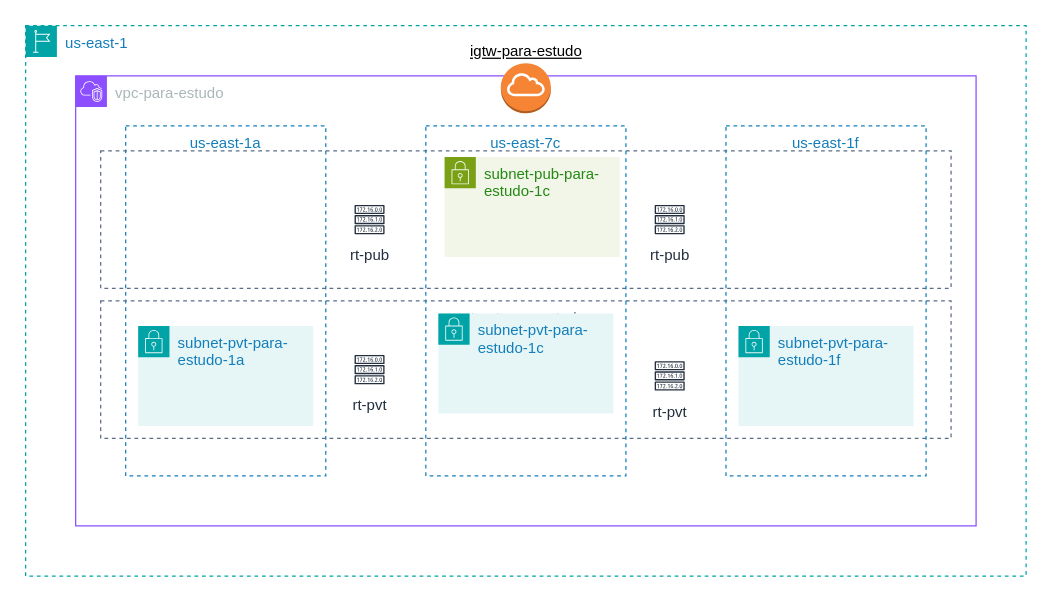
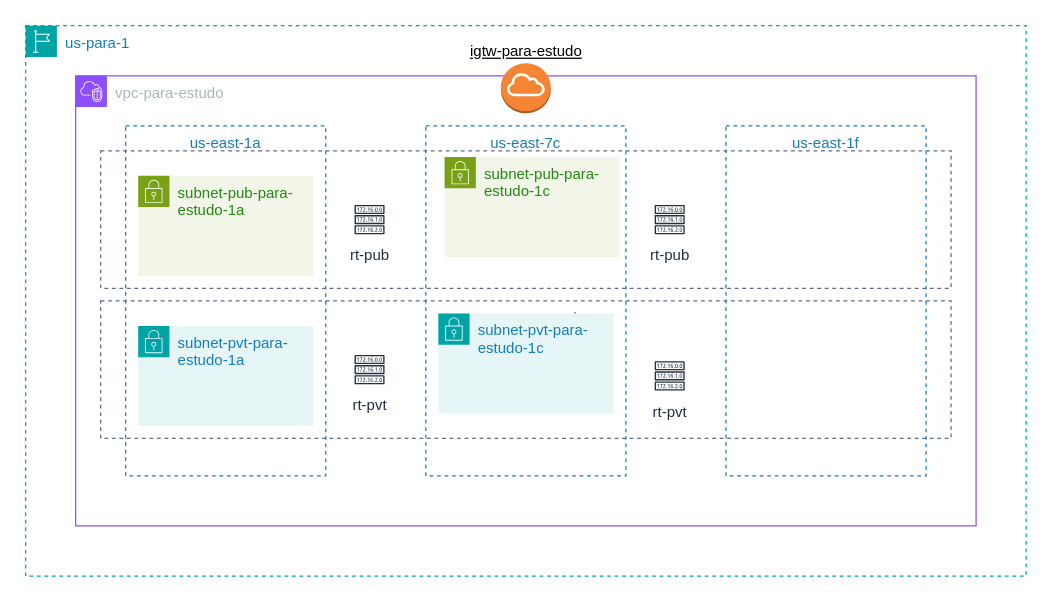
  <mxCell id="0" />
  <mxCell id="1" parent="0" />
  <mxCell id="2" value="" style="group;fontStyle=4;fontColor=#1925cc;" vertex="1" connectable="0" parent="1"><mxGeometry x="20" y="20" width="800" height="440" as="geometry" /></mxCell>
- <mxCell id="3" value="us-east-1" style="points=[[0,0],[0.25,0],[0.5,0],[0.75,0],[1,0],[1,0.25],[1,0.5],[1,0.75],[1,1],[0.75,1],[0.5,1],[0.25,1],[0,1],[0,0.75],[0,0.5],[0,0.25]];outlineConnect=0;gradientColor=none;html=1;whiteSpace=wrap;fontSize=12;fontStyle=0;container=1;pointerEvents=0;collapsible=0;recursiveResize=0;shape=mxgraph.aws4.group;grIcon=mxgraph.aws4.group_region;strokeColor=#00A4A6;fillColor=none;verticalAlign=top;align=left;spacingLeft=30;fontColor=#147EBA;dashed=1;" vertex="1" parent="2"><mxGeometry width="800" height="440" as="geometry" /></mxCell>
+ <mxCell id="3" value="us-para-1" style="points=[[0,0],[0.25,0],[0.5,0],[0.75,0],[1,0],[1,0.25],[1,0.5],[1,0.75],[1,1],[0.75,1],[0.5,1],[0.25,1],[0,1],[0,0.75],[0,0.5],[0,0.25]];outlineConnect=0;gradientColor=none;html=1;whiteSpace=wrap;fontSize=12;fontStyle=0;container=1;pointerEvents=0;collapsible=0;recursiveResize=0;shape=mxgraph.aws4.group;grIcon=mxgraph.aws4.group_region;strokeColor=#00A4A6;fillColor=none;verticalAlign=top;align=left;spacingLeft=30;fontColor=#147EBA;dashed=1;" vertex="1" parent="2"><mxGeometry width="800" height="440" as="geometry" /></mxCell>
  <mxCell id="4" value="" style="group" vertex="1" connectable="0" parent="2"><mxGeometry x="80" y="80" width="160" height="280" as="geometry" /></mxCell>
  <mxCell id="5" value="us-east-1a" style="fillColor=none;strokeColor=#147EBA;dashed=1;verticalAlign=top;fontStyle=0;fontColor=#147EBA;whiteSpace=wrap;html=1;" vertex="1" parent="4"><mxGeometry width="160" height="280" as="geometry" /></mxCell>
  <mxCell id="6" value="subnet-pvt-para-estudo-1a" style="points=[[0,0],[0.25,0],[0.5,0],[0.75,0],[1,0],[1,0.25],[1,0.5],[1,0.75],[1,1],[0.75,1],[0.5,1],[0.25,1],[0,1],[0,0.75],[0,0.5],[0,0.25]];outlineConnect=0;gradientColor=none;html=1;whiteSpace=wrap;fontSize=12;fontStyle=0;container=1;pointerEvents=0;collapsible=0;recursiveResize=0;shape=mxgraph.aws4.group;grIcon=mxgraph.aws4.group_security_group;grStroke=0;strokeColor=#00A4A6;fillColor=#E6F6F7;verticalAlign=top;align=left;spacingLeft=30;fontColor=#147EBA;dashed=0;" vertex="1" parent="4"><mxGeometry x="10" y="160" width="140" height="80" as="geometry" /></mxCell>
+ <mxCell id="7" value="subnet-pub-para-estudo-1a" style="points=[[0,0],[0.25,0],[0.5,0],[0.75,0],[1,0],[1,0.25],[1,0.5],[1,0.75],[1,1],[0.75,1],[0.5,1],[0.25,1],[0,1],[0,0.75],[0,0.5],[0,0.25]];outlineConnect=0;gradientColor=none;html=1;whiteSpace=wrap;fontSize=12;fontStyle=0;container=1;pointerEvents=0;collapsible=0;recursiveResize=0;shape=mxgraph.aws4.group;grIcon=mxgraph.aws4.group_security_group;grStroke=0;strokeColor=#7AA116;fillColor=#F2F6E8;verticalAlign=top;align=left;spacingLeft=30;fontColor=#248814;dashed=0;" vertex="1" parent="4"><mxGeometry x="10" y="40" width="140" height="80" as="geometry" /></mxCell>
  <mxCell id="8" value="vpc-para-estudo" style="points=[[0,0],[0.25,0],[0.5,0],[0.75,0],[1,0],[1,0.25],[1,0.5],[1,0.75],[1,1],[0.75,1],[0.5,1],[0.25,1],[0,1],[0,0.75],[0,0.5],[0,0.25]];outlineConnect=0;gradientColor=none;html=1;whiteSpace=wrap;fontSize=12;fontStyle=0;container=1;pointerEvents=0;collapsible=0;recursiveResize=0;shape=mxgraph.aws4.group;grIcon=mxgraph.aws4.group_vpc2;strokeColor=#8C4FFF;fillColor=none;verticalAlign=top;align=left;spacingLeft=30;fontColor=#AAB7B8;dashed=0;" vertex="1" parent="2"><mxGeometry x="40" y="40" width="720" height="360" as="geometry" /></mxCell>
  <mxCell id="9" value="rt-pub-para-estudo" style="fillColor=none;strokeColor=#5A6C86;dashed=1;verticalAlign=top;fontStyle=0;fontColor=#5A6C86;whiteSpace=wrap;html=1;" vertex="1" parent="8"><mxGeometry x="20" y="60" width="680" height="110" as="geometry" /></mxCell>
  <mxCell id="10" value="rt-pub" style="sketch=0;outlineConnect=0;fontColor=#232F3E;gradientColor=none;strokeColor=#232F3E;fillColor=#ffffff;dashed=0;verticalLabelPosition=bottom;verticalAlign=top;align=center;html=1;fontSize=12;fontStyle=0;aspect=fixed;shape=mxgraph.aws4.resourceIcon;resIcon=mxgraph.aws4.route_table;" vertex="1" parent="8"><mxGeometry x="220" y="100" width="30" height="30" as="geometry" /></mxCell>
  <mxCell id="11" value="rt-pub" style="sketch=0;outlineConnect=0;fontColor=#232F3E;gradientColor=none;strokeColor=#232F3E;fillColor=#ffffff;dashed=0;verticalLabelPosition=bottom;verticalAlign=top;align=center;html=1;fontSize=12;fontStyle=0;aspect=fixed;shape=mxgraph.aws4.resourceIcon;resIcon=mxgraph.aws4.route_table;" vertex="1" parent="8"><mxGeometry x="460" y="100" width="30" height="30" as="geometry" /></mxCell>
  <mxCell id="12" value="rt-pvt-para-estudo" style="fillColor=none;strokeColor=#5A6C86;dashed=1;verticalAlign=top;fontStyle=0;fontColor=#5A6C86;whiteSpace=wrap;html=1;" vertex="1" parent="8"><mxGeometry x="20" y="180" width="680" height="110" as="geometry" /></mxCell>
  <mxCell id="13" value="rt-pvt" style="sketch=0;outlineConnect=0;fontColor=#232F3E;gradientColor=none;strokeColor=#232F3E;fillColor=#ffffff;dashed=0;verticalLabelPosition=bottom;verticalAlign=top;align=center;html=1;fontSize=12;fontStyle=0;aspect=fixed;shape=mxgraph.aws4.resourceIcon;resIcon=mxgraph.aws4.route_table;" vertex="1" parent="8"><mxGeometry x="220" y="220" width="30" height="30" as="geometry" /></mxCell>
  <mxCell id="14" value="rt-pvt" style="sketch=0;outlineConnect=0;fontColor=#232F3E;gradientColor=none;strokeColor=#232F3E;fillColor=#ffffff;dashed=0;verticalLabelPosition=bottom;verticalAlign=top;align=center;html=1;fontSize=12;fontStyle=0;aspect=fixed;shape=mxgraph.aws4.resourceIcon;resIcon=mxgraph.aws4.route_table;" vertex="1" parent="8"><mxGeometry x="460" y="225" width="30" height="30" as="geometry" /></mxCell>
  <mxCell id="15" value="" style="group" vertex="1" connectable="0" parent="2"><mxGeometry x="320" y="80" width="160" height="280" as="geometry" /></mxCell>
  <mxCell id="16" value="us-east-7c" style="fillColor=none;strokeColor=#147EBA;dashed=1;verticalAlign=top;fontStyle=0;fontColor=#147EBA;whiteSpace=wrap;html=1;" vertex="1" parent="15"><mxGeometry width="160" height="280" as="geometry" /></mxCell>
  <mxCell id="17" value="subnet-pvt-para-estudo-1c" style="points=[[0,0],[0.25,0],[0.5,0],[0.75,0],[1,0],[1,0.25],[1,0.5],[1,0.75],[1,1],[0.75,1],[0.5,1],[0.25,1],[0,1],[0,0.75],[0,0.5],[0,0.25]];outlineConnect=0;gradientColor=none;html=1;whiteSpace=wrap;fontSize=12;fontStyle=0;container=1;pointerEvents=0;collapsible=0;recursiveResize=0;shape=mxgraph.aws4.group;grIcon=mxgraph.aws4.group_security_group;grStroke=0;strokeColor=#00A4A6;fillColor=#E6F6F7;verticalAlign=top;align=left;spacingLeft=30;fontColor=#147EBA;dashed=0;" vertex="1" parent="15"><mxGeometry x="10" y="150" width="140" height="80" as="geometry" /></mxCell>
  <mxCell id="18" value="subnet-pub-para-estudo-1c" style="points=[[0,0],[0.25,0],[0.5,0],[0.75,0],[1,0],[1,0.25],[1,0.5],[1,0.75],[1,1],[0.75,1],[0.5,1],[0.25,1],[0,1],[0,0.75],[0,0.5],[0,0.25]];outlineConnect=0;gradientColor=none;html=1;whiteSpace=wrap;fontSize=12;fontStyle=0;container=1;pointerEvents=0;collapsible=0;recursiveResize=0;shape=mxgraph.aws4.group;grIcon=mxgraph.aws4.group_security_group;grStroke=0;strokeColor=#7AA116;fillColor=#F2F6E8;verticalAlign=top;align=left;spacingLeft=30;fontColor=#248814;dashed=0;" vertex="1" parent="15"><mxGeometry x="15" y="25" width="140" height="80" as="geometry" /></mxCell>
  <mxCell id="19" value="" style="group" vertex="1" connectable="0" parent="2"><mxGeometry x="560" y="80" width="160" height="280" as="geometry" /></mxCell>
  <mxCell id="20" value="us-east-1f" style="fillColor=none;strokeColor=#147EBA;dashed=1;verticalAlign=top;fontStyle=0;fontColor=#147EBA;whiteSpace=wrap;html=1;" vertex="1" parent="19"><mxGeometry width="160" height="280" as="geometry" /></mxCell>
- <mxCell id="21" value="subnet-pvt-para-estudo-1f" style="points=[[0,0],[0.25,0],[0.5,0],[0.75,0],[1,0],[1,0.25],[1,0.5],[1,0.75],[1,1],[0.75,1],[0.5,1],[0.25,1],[0,1],[0,0.75],[0,0.5],[0,0.25]];outlineConnect=0;gradientColor=none;html=1;whiteSpace=wrap;fontSize=12;fontStyle=0;container=1;pointerEvents=0;collapsible=0;recursiveResize=0;shape=mxgraph.aws4.group;grIcon=mxgraph.aws4.group_security_group;grStroke=0;strokeColor=#00A4A6;fillColor=#E6F6F7;verticalAlign=top;align=left;spacingLeft=30;fontColor=#147EBA;dashed=0;" vertex="1" parent="19"><mxGeometry x="10" y="160" width="140" height="80" as="geometry" /></mxCell>
  <mxCell id="22" value="igtw-para-estudo" style="outlineConnect=0;dashed=0;verticalLabelPosition=top;verticalAlign=bottom;align=center;html=1;shape=mxgraph.aws3.internet_gateway;fillColor=#F58534;gradientColor=none;labelPosition=center;fontStyle=4" vertex="1" parent="2"><mxGeometry x="380" y="30" width="40" height="40" as="geometry" /></mxCell>
